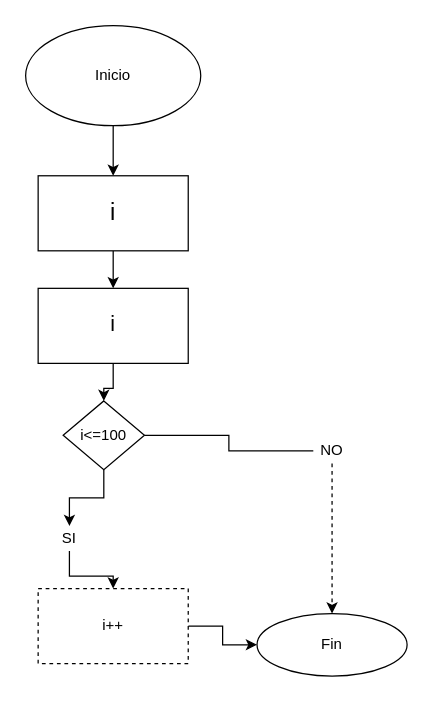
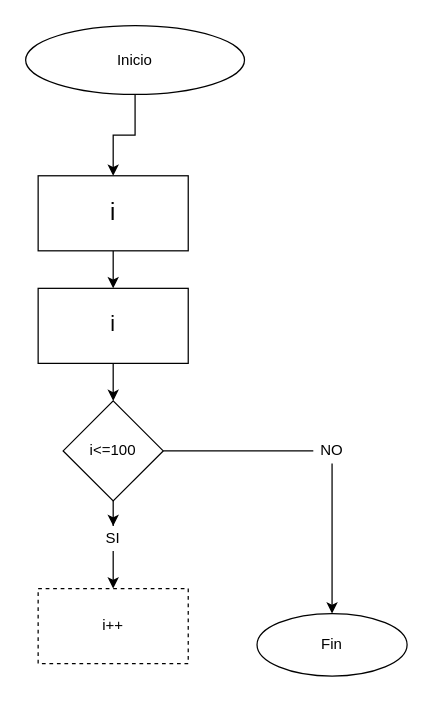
  <mxCell id="0" />
  <mxCell id="1" parent="0" />
  <mxCell id="2" value="" style="edgeStyle=orthogonalEdgeStyle;rounded=0;orthogonalLoop=1;jettySize=auto;html=1;" edge="1" parent="1" source="3" target="5"><mxGeometry relative="1" as="geometry" /></mxCell>
- <mxCell id="3" value="Inicio" style="ellipse;whiteSpace=wrap;html=1;" vertex="1" parent="1"><mxGeometry x="20" y="20" width="140" height="80" as="geometry" /></mxCell>
+ <mxCell id="3" value="Inicio" style="ellipse;whiteSpace=wrap;html=1;" vertex="1" parent="1"><mxGeometry x="20" y="20" width="175" height="55" as="geometry" /></mxCell>
  <mxCell id="4" value="" style="edgeStyle=orthogonalEdgeStyle;rounded=0;orthogonalLoop=1;jettySize=auto;html=1;" edge="1" parent="1" source="5" target="7"><mxGeometry relative="1" as="geometry" /></mxCell>
  <mxCell id="5" value="&lt;font style=&quot;font-size: 19px;&quot;&gt;i&lt;/font&gt;" style="rounded=0;whiteSpace=wrap;html=1;" vertex="1" parent="1"><mxGeometry x="30" y="140" width="120" height="60" as="geometry" /></mxCell>
  <mxCell id="6" value="" style="edgeStyle=orthogonalEdgeStyle;rounded=0;orthogonalLoop=1;jettySize=auto;html=1;" edge="1" parent="1" source="7" target="10"><mxGeometry relative="1" as="geometry" /></mxCell>
  <mxCell id="7" value="&lt;span style=&quot;font-size: 17px;&quot;&gt;i&lt;/span&gt;" style="rounded=0;whiteSpace=wrap;html=1;" vertex="1" parent="1"><mxGeometry x="30" y="230" width="120" height="60" as="geometry" /></mxCell>
  <mxCell id="8" value="" style="edgeStyle=orthogonalEdgeStyle;rounded=0;orthogonalLoop=1;jettySize=auto;html=1;endArrow=none;" edge="1" parent="1" source="10" target="15"><mxGeometry relative="1" as="geometry" /></mxCell>
  <mxCell id="9" value="" style="edgeStyle=orthogonalEdgeStyle;rounded=0;orthogonalLoop=1;jettySize=auto;html=1;" edge="1" parent="1" source="10" target="17"><mxGeometry relative="1" as="geometry" /></mxCell>
- <mxCell id="10" value="i&amp;lt;=100" style="rhombus;whiteSpace=wrap;html=1;" vertex="1" parent="1"><mxGeometry x="50" y="320" width="65" height="55" as="geometry" /></mxCell>
- <mxCell id="11" value="" style="edgeStyle=orthogonalEdgeStyle;rounded=0;orthogonalLoop=1;jettySize=auto;html=1;" edge="1" parent="1" source="12" target="13"><mxGeometry relative="1" as="geometry" /></mxCell>
+ <mxCell id="10" value="i&amp;lt;=100" style="rhombus;whiteSpace=wrap;html=1;" vertex="1" parent="1"><mxGeometry x="50" y="320" width="80" height="80" as="geometry" /></mxCell>
  <mxCell id="12" value="i++" style="rounded=0;whiteSpace=wrap;html=1;dashed=1;" vertex="1" parent="1"><mxGeometry x="30" y="470" width="120" height="60" as="geometry" /></mxCell>
  <mxCell id="13" value="Fin" style="ellipse;whiteSpace=wrap;html=1;" vertex="1" parent="1"><mxGeometry x="205" y="490" width="120" height="50" as="geometry" /></mxCell>
- <mxCell id="14" style="edgeStyle=orthogonalEdgeStyle;rounded=0;orthogonalLoop=1;jettySize=auto;html=1;exitX=0.5;exitY=1;exitDx=0;exitDy=0;dashed=1;" edge="1" parent="1" source="15" target="13"><mxGeometry relative="1" as="geometry" /></mxCell>
+ <mxCell id="14" style="edgeStyle=orthogonalEdgeStyle;rounded=0;orthogonalLoop=1;jettySize=auto;html=1;exitX=0.5;exitY=1;exitDx=0;exitDy=0;" edge="1" parent="1" source="15" target="13"><mxGeometry relative="1" as="geometry" /></mxCell>
  <mxCell id="15" value="NO" style="text;html=1;strokeColor=none;fillColor=none;align=center;verticalAlign=middle;whiteSpace=wrap;rounded=0;" vertex="1" parent="1"><mxGeometry x="250" y="350" width="30" height="20" as="geometry" /></mxCell>
  <mxCell id="16" value="" style="edgeStyle=orthogonalEdgeStyle;rounded=0;orthogonalLoop=1;jettySize=auto;html=1;" edge="1" parent="1" source="17" target="12"><mxGeometry relative="1" as="geometry" /></mxCell>
- <mxCell id="17" value="SI" style="text;html=1;strokeColor=none;fillColor=none;align=center;verticalAlign=middle;whiteSpace=wrap;rounded=0;" vertex="1" parent="1"><mxGeometry x="30" y="420" width="50" height="20" as="geometry" /></mxCell>
+ <mxCell id="17" value="SI" style="text;html=1;strokeColor=none;fillColor=none;align=center;verticalAlign=middle;whiteSpace=wrap;rounded=0;" vertex="1" parent="1"><mxGeometry x="65" y="420" width="50" height="20" as="geometry" /></mxCell>
